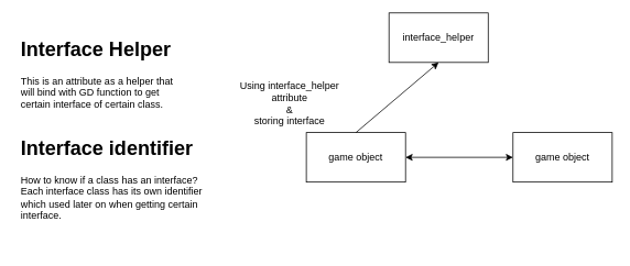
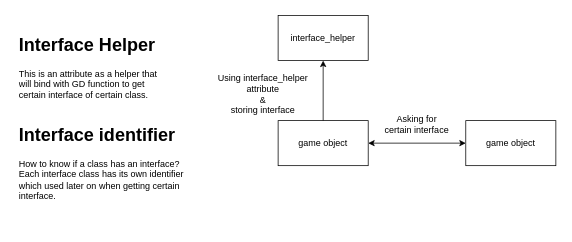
  <mxCell id="0" />
  <mxCell id="1" parent="0" />
- <mxCell id="2" value="interface_helper" style="rounded=0;whiteSpace=wrap;html=1;" parent="1" vertex="1"><mxGeometry x="470" y="15" width="120" height="60" as="geometry" /></mxCell>
+ <mxCell id="2" value="interface_helper" style="rounded=0;whiteSpace=wrap;html=1;" parent="1" vertex="1"><mxGeometry x="370" y="20" width="120" height="60" as="geometry" /></mxCell>
  <mxCell id="3" value="game object" style="rounded=0;whiteSpace=wrap;html=1;" parent="1" vertex="1"><mxGeometry x="370" y="160" width="120" height="60" as="geometry" /></mxCell>
  <mxCell id="4" value="game object" style="rounded=0;whiteSpace=wrap;html=1;" parent="1" vertex="1"><mxGeometry x="620" y="160" width="120" height="60" as="geometry" /></mxCell>
  <mxCell id="5" value="" style="endArrow=classic;html=1;exitX=0;exitY=0.5;exitDx=0;exitDy=0;entryX=1;entryY=0.5;entryDx=0;entryDy=0;startArrow=classic;startFill=1;" parent="1" source="4" target="3" edge="1"><mxGeometry width="50" height="50" relative="1" as="geometry"><mxPoint x="290" y="190" as="sourcePoint" /><mxPoint x="340" y="140" as="targetPoint" /></mxGeometry></mxCell>
  <mxCell id="6" value="" style="endArrow=classic;html=1;exitX=0.5;exitY=0;exitDx=0;exitDy=0;entryX=0.5;entryY=1;entryDx=0;entryDy=0;" parent="1" source="3" target="2" edge="1"><mxGeometry width="50" height="50" relative="1" as="geometry"><mxPoint x="290" y="190" as="sourcePoint" /><mxPoint x="450" y="110" as="targetPoint" /></mxGeometry></mxCell>
  <mxCell id="7" value="Using interface_helper attribute&lt;br&gt;&amp;amp;&lt;br&gt;storing interface" style="text;html=1;strokeColor=none;fillColor=none;align=center;verticalAlign=middle;whiteSpace=wrap;rounded=0;" parent="1" vertex="1"><mxGeometry x="280" y="110" width="140" height="30" as="geometry" /></mxCell>
+ <mxCell id="8" value="Asking for certain interface" style="text;html=1;strokeColor=none;fillColor=none;align=center;verticalAlign=middle;whiteSpace=wrap;rounded=0;" parent="1" vertex="1"><mxGeometry x="510" y="150" width="90" height="30" as="geometry" /></mxCell>
  <mxCell id="9" value="&lt;h1&gt;Interface Helper&lt;/h1&gt;&lt;p&gt;This is an attribute as a helper that will bind with GD function to get certain interface of certain class.&lt;/p&gt;&lt;p&gt;&lt;br&gt;&lt;/p&gt;" style="text;html=1;strokeColor=none;fillColor=none;spacing=5;spacingTop=-20;whiteSpace=wrap;overflow=hidden;rounded=0;" parent="1" vertex="1"><mxGeometry x="20" y="40" width="200" height="120" as="geometry" /></mxCell>
  <mxCell id="10" value="&lt;h1&gt;Interface identifier&lt;/h1&gt;&lt;p&gt;How to know if a class has an interface? Each interface class has its own identifier which used later on when getting certain interface.&lt;/p&gt;" style="text;html=1;strokeColor=none;fillColor=none;spacing=5;spacingTop=-20;whiteSpace=wrap;overflow=hidden;rounded=0;" vertex="1" parent="1"><mxGeometry x="20" y="160" width="230" height="140" as="geometry" /></mxCell>
